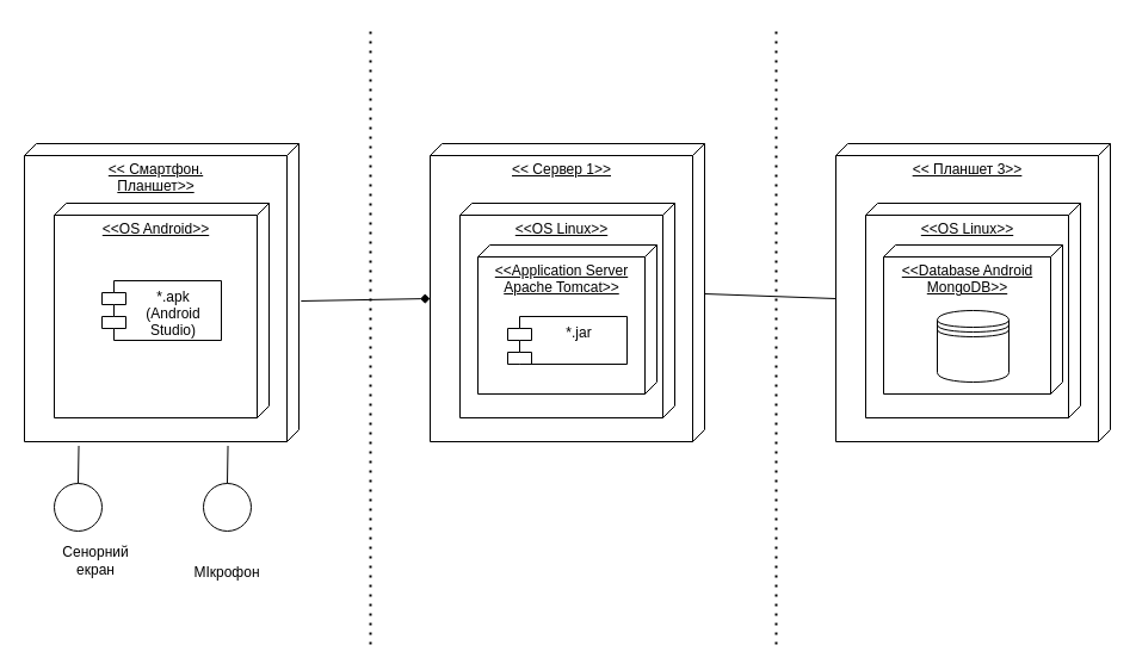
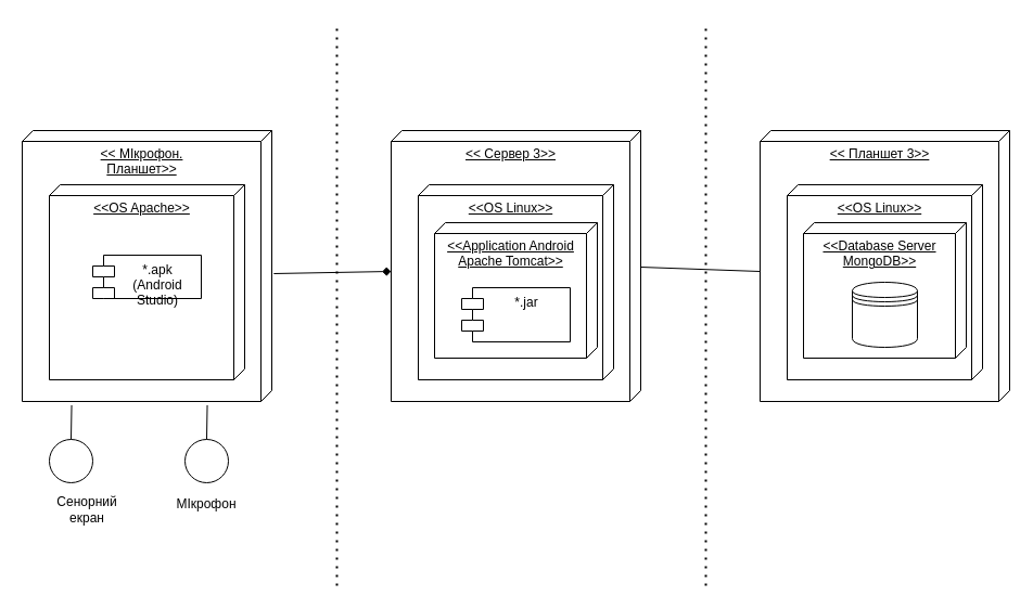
  <mxCell id="0" />
  <mxCell id="1" parent="0" />
- <mxCell id="2" value="&amp;lt;&amp;lt; Смартфон. &lt;br&gt;Планшет&amp;gt;&amp;gt;" style="verticalAlign=top;align=center;spacingTop=8;spacingLeft=2;spacingRight=12;shape=cube;size=10;direction=south;fontStyle=4;html=1;" vertex="1" parent="1"><mxGeometry x="20" y="120" width="230" height="250" as="geometry" /></mxCell>
- <mxCell id="3" value="&amp;lt;&amp;lt;ОS Android&amp;gt;&amp;gt;" style="verticalAlign=top;align=center;spacingTop=8;spacingLeft=2;spacingRight=12;shape=cube;size=10;direction=south;fontStyle=4;html=1;" vertex="1" parent="1"><mxGeometry x="45" y="170" width="180" height="180" as="geometry" /></mxCell>
- <mxCell id="4" value="*.apk&#10;(Android &#10;Studio)" style="shape=module;align=left;spacingLeft=20;align=center;verticalAlign=top;" vertex="1" parent="1"><mxGeometry x="85" y="235" width="100" height="50" as="geometry" /></mxCell>
+ <mxCell id="2" value="&amp;lt;&amp;lt; МІкрофон. &lt;br&gt;Планшет&amp;gt;&amp;gt;" style="verticalAlign=top;align=center;spacingTop=8;spacingLeft=2;spacingRight=12;shape=cube;size=10;direction=south;fontStyle=4;html=1;" vertex="1" parent="1"><mxGeometry x="20" y="120" width="230" height="250" as="geometry" /></mxCell>
+ <mxCell id="3" value="&amp;lt;&amp;lt;ОS Apache&amp;gt;&amp;gt;" style="verticalAlign=top;align=center;spacingTop=8;spacingLeft=2;spacingRight=12;shape=cube;size=10;direction=south;fontStyle=4;html=1;" vertex="1" parent="1"><mxGeometry x="45" y="170" width="180" height="180" as="geometry" /></mxCell>
+ <mxCell id="4" value="*.apk&#10;(Android &#10;Studio)" style="shape=module;align=left;spacingLeft=20;align=center;verticalAlign=top;" vertex="1" parent="1"><mxGeometry x="85" y="235" width="100" height="40" as="geometry" /></mxCell>
  <mxCell id="5" value="" style="ellipse;whiteSpace=wrap;html=1;aspect=fixed;" vertex="1" parent="1"><mxGeometry x="45" y="405" width="40" height="40" as="geometry" /></mxCell>
  <mxCell id="6" value="Сенорний екран" style="text;html=1;strokeColor=none;fillColor=none;align=center;verticalAlign=middle;whiteSpace=wrap;rounded=0;" vertex="1" parent="1"><mxGeometry x="50" y="455" width="60" height="30" as="geometry" /></mxCell>
  <mxCell id="7" value="" style="endArrow=none;html=1;rounded=0;exitX=1.014;exitY=0.802;exitDx=0;exitDy=0;exitPerimeter=0;entryX=0.5;entryY=0;entryDx=0;entryDy=0;" edge="1" parent="1" source="2" target="5"><mxGeometry width="50" height="50" relative="1" as="geometry"><mxPoint x="520" y="340" as="sourcePoint" /><mxPoint x="570" y="290" as="targetPoint" /></mxGeometry></mxCell>
  <mxCell id="8" value="" style="ellipse;whiteSpace=wrap;html=1;aspect=fixed;" vertex="1" parent="1"><mxGeometry x="170" y="405" width="40" height="40" as="geometry" /></mxCell>
  <mxCell id="9" value="" style="endArrow=none;html=1;rounded=0;exitX=1.014;exitY=0.802;exitDx=0;exitDy=0;exitPerimeter=0;entryX=0.5;entryY=0;entryDx=0;entryDy=0;" edge="1" parent="1" target="8"><mxGeometry width="50" height="50" relative="1" as="geometry"><mxPoint x="190.54" y="373.5" as="sourcePoint" /><mxPoint x="695" y="290" as="targetPoint" /></mxGeometry></mxCell>
- <mxCell id="10" value="МІкрофон" style="text;html=1;strokeColor=none;fillColor=none;align=center;verticalAlign=middle;whiteSpace=wrap;rounded=0;" vertex="1" parent="1"><mxGeometry x="160" y="465" width="60" height="30" as="geometry" /></mxCell>
- <mxCell id="11" value="&amp;lt;&amp;lt; Сервер 1&amp;gt;&amp;gt;" style="verticalAlign=top;align=center;spacingTop=8;spacingLeft=2;spacingRight=12;shape=cube;size=10;direction=south;fontStyle=4;html=1;" vertex="1" parent="1"><mxGeometry x="360" y="120" width="230" height="250" as="geometry" /></mxCell>
+ <mxCell id="10" value="МІкрофон" style="text;html=1;strokeColor=none;fillColor=none;align=center;verticalAlign=middle;whiteSpace=wrap;rounded=0;" vertex="1" parent="1"><mxGeometry x="160" y="450" width="60" height="30" as="geometry" /></mxCell>
+ <mxCell id="11" value="&amp;lt;&amp;lt; Сервер 3&amp;gt;&amp;gt;" style="verticalAlign=top;align=center;spacingTop=8;spacingLeft=2;spacingRight=12;shape=cube;size=10;direction=south;fontStyle=4;html=1;" vertex="1" parent="1"><mxGeometry x="360" y="120" width="230" height="250" as="geometry" /></mxCell>
  <mxCell id="12" value="&amp;lt;&amp;lt;ОS Linux&amp;gt;&amp;gt;" style="verticalAlign=top;align=center;spacingTop=8;spacingLeft=2;spacingRight=12;shape=cube;size=10;direction=south;fontStyle=4;html=1;" vertex="1" parent="1"><mxGeometry x="385" y="170" width="180" height="180" as="geometry" /></mxCell>
- <mxCell id="13" value="&amp;lt;&amp;lt;Application Server &lt;br&gt;Apache Tomcat&amp;gt;&amp;gt;" style="verticalAlign=top;align=center;spacingTop=8;spacingLeft=2;spacingRight=12;shape=cube;size=10;direction=south;fontStyle=4;html=1;" vertex="1" parent="1"><mxGeometry x="400" y="205" width="150" height="125" as="geometry" /></mxCell>
- <mxCell id="14" value="*.jar" style="shape=module;align=left;spacingLeft=20;align=center;verticalAlign=top;" vertex="1" parent="1"><mxGeometry x="425" y="265" width="100" height="40" as="geometry" /></mxCell>
+ <mxCell id="13" value="&amp;lt;&amp;lt;Application Android &lt;br&gt;Apache Tomcat&amp;gt;&amp;gt;" style="verticalAlign=top;align=center;spacingTop=8;spacingLeft=2;spacingRight=12;shape=cube;size=10;direction=south;fontStyle=4;html=1;" vertex="1" parent="1"><mxGeometry x="400" y="205" width="150" height="125" as="geometry" /></mxCell>
+ <mxCell id="14" value="*.jar" style="shape=module;align=left;spacingLeft=20;align=center;verticalAlign=top;" vertex="1" parent="1"><mxGeometry x="425" y="265" width="100" height="50" as="geometry" /></mxCell>
  <mxCell id="15" value="&amp;lt;&amp;lt; Планшет 3&amp;gt;&amp;gt;" style="verticalAlign=top;align=center;spacingTop=8;spacingLeft=2;spacingRight=12;shape=cube;size=10;direction=south;fontStyle=4;html=1;" vertex="1" parent="1"><mxGeometry x="700" y="120" width="230" height="250" as="geometry" /></mxCell>
  <mxCell id="16" value="&amp;lt;&amp;lt;ОS Linux&amp;gt;&amp;gt;" style="verticalAlign=top;align=center;spacingTop=8;spacingLeft=2;spacingRight=12;shape=cube;size=10;direction=south;fontStyle=4;html=1;" vertex="1" parent="1"><mxGeometry x="725" y="170" width="180" height="180" as="geometry" /></mxCell>
- <mxCell id="17" value="&amp;lt;&amp;lt;Database Android&lt;br&gt;MongoDB&amp;gt;&amp;gt;" style="verticalAlign=top;align=center;spacingTop=8;spacingLeft=2;spacingRight=12;shape=cube;size=10;direction=south;fontStyle=4;html=1;" vertex="1" parent="1"><mxGeometry x="740" y="205" width="150" height="125" as="geometry" /></mxCell>
+ <mxCell id="17" value="&amp;lt;&amp;lt;Database Server&lt;br&gt;MongoDB&amp;gt;&amp;gt;" style="verticalAlign=top;align=center;spacingTop=8;spacingLeft=2;spacingRight=12;shape=cube;size=10;direction=south;fontStyle=4;html=1;" vertex="1" parent="1"><mxGeometry x="740" y="205" width="150" height="125" as="geometry" /></mxCell>
  <mxCell id="18" value="" style="shape=datastore;whiteSpace=wrap;html=1;" vertex="1" parent="1"><mxGeometry x="785" y="260" width="60" height="60" as="geometry" /></mxCell>
  <mxCell id="19" value="" style="endArrow=diamond;html=1;rounded=0;exitX=0.528;exitY=-0.008;exitDx=0;exitDy=0;exitPerimeter=0;entryX=0;entryY=0;entryDx=130;entryDy=230;entryPerimeter=0;" edge="1" parent="1" source="2" target="11"><mxGeometry width="50" height="50" relative="1" as="geometry"><mxPoint x="520" y="340" as="sourcePoint" /><mxPoint x="570" y="290" as="targetPoint" /></mxGeometry></mxCell>
  <mxCell id="20" value="" style="endArrow=none;html=1;rounded=0;exitX=0.528;exitY=-0.008;exitDx=0;exitDy=0;exitPerimeter=0;entryX=0;entryY=0;entryDx=130;entryDy=230;entryPerimeter=0;" edge="1" parent="1" target="15"><mxGeometry width="50" height="50" relative="1" as="geometry"><mxPoint x="590" y="246" as="sourcePoint" /><mxPoint x="698.16" y="244" as="targetPoint" /></mxGeometry></mxCell>
  <mxCell id="21" value="" style="endArrow=none;dashed=1;html=1;dashPattern=1 3;strokeWidth=2;rounded=0;" edge="1" parent="1"><mxGeometry width="50" height="50" relative="1" as="geometry"><mxPoint x="310" y="540" as="sourcePoint" /><mxPoint x="310" y="20" as="targetPoint" /></mxGeometry></mxCell>
  <mxCell id="22" value="" style="endArrow=none;dashed=1;html=1;dashPattern=1 3;strokeWidth=2;rounded=0;" edge="1" parent="1"><mxGeometry width="50" height="50" relative="1" as="geometry"><mxPoint x="650" y="540" as="sourcePoint" /><mxPoint x="650" y="20" as="targetPoint" /></mxGeometry></mxCell>
